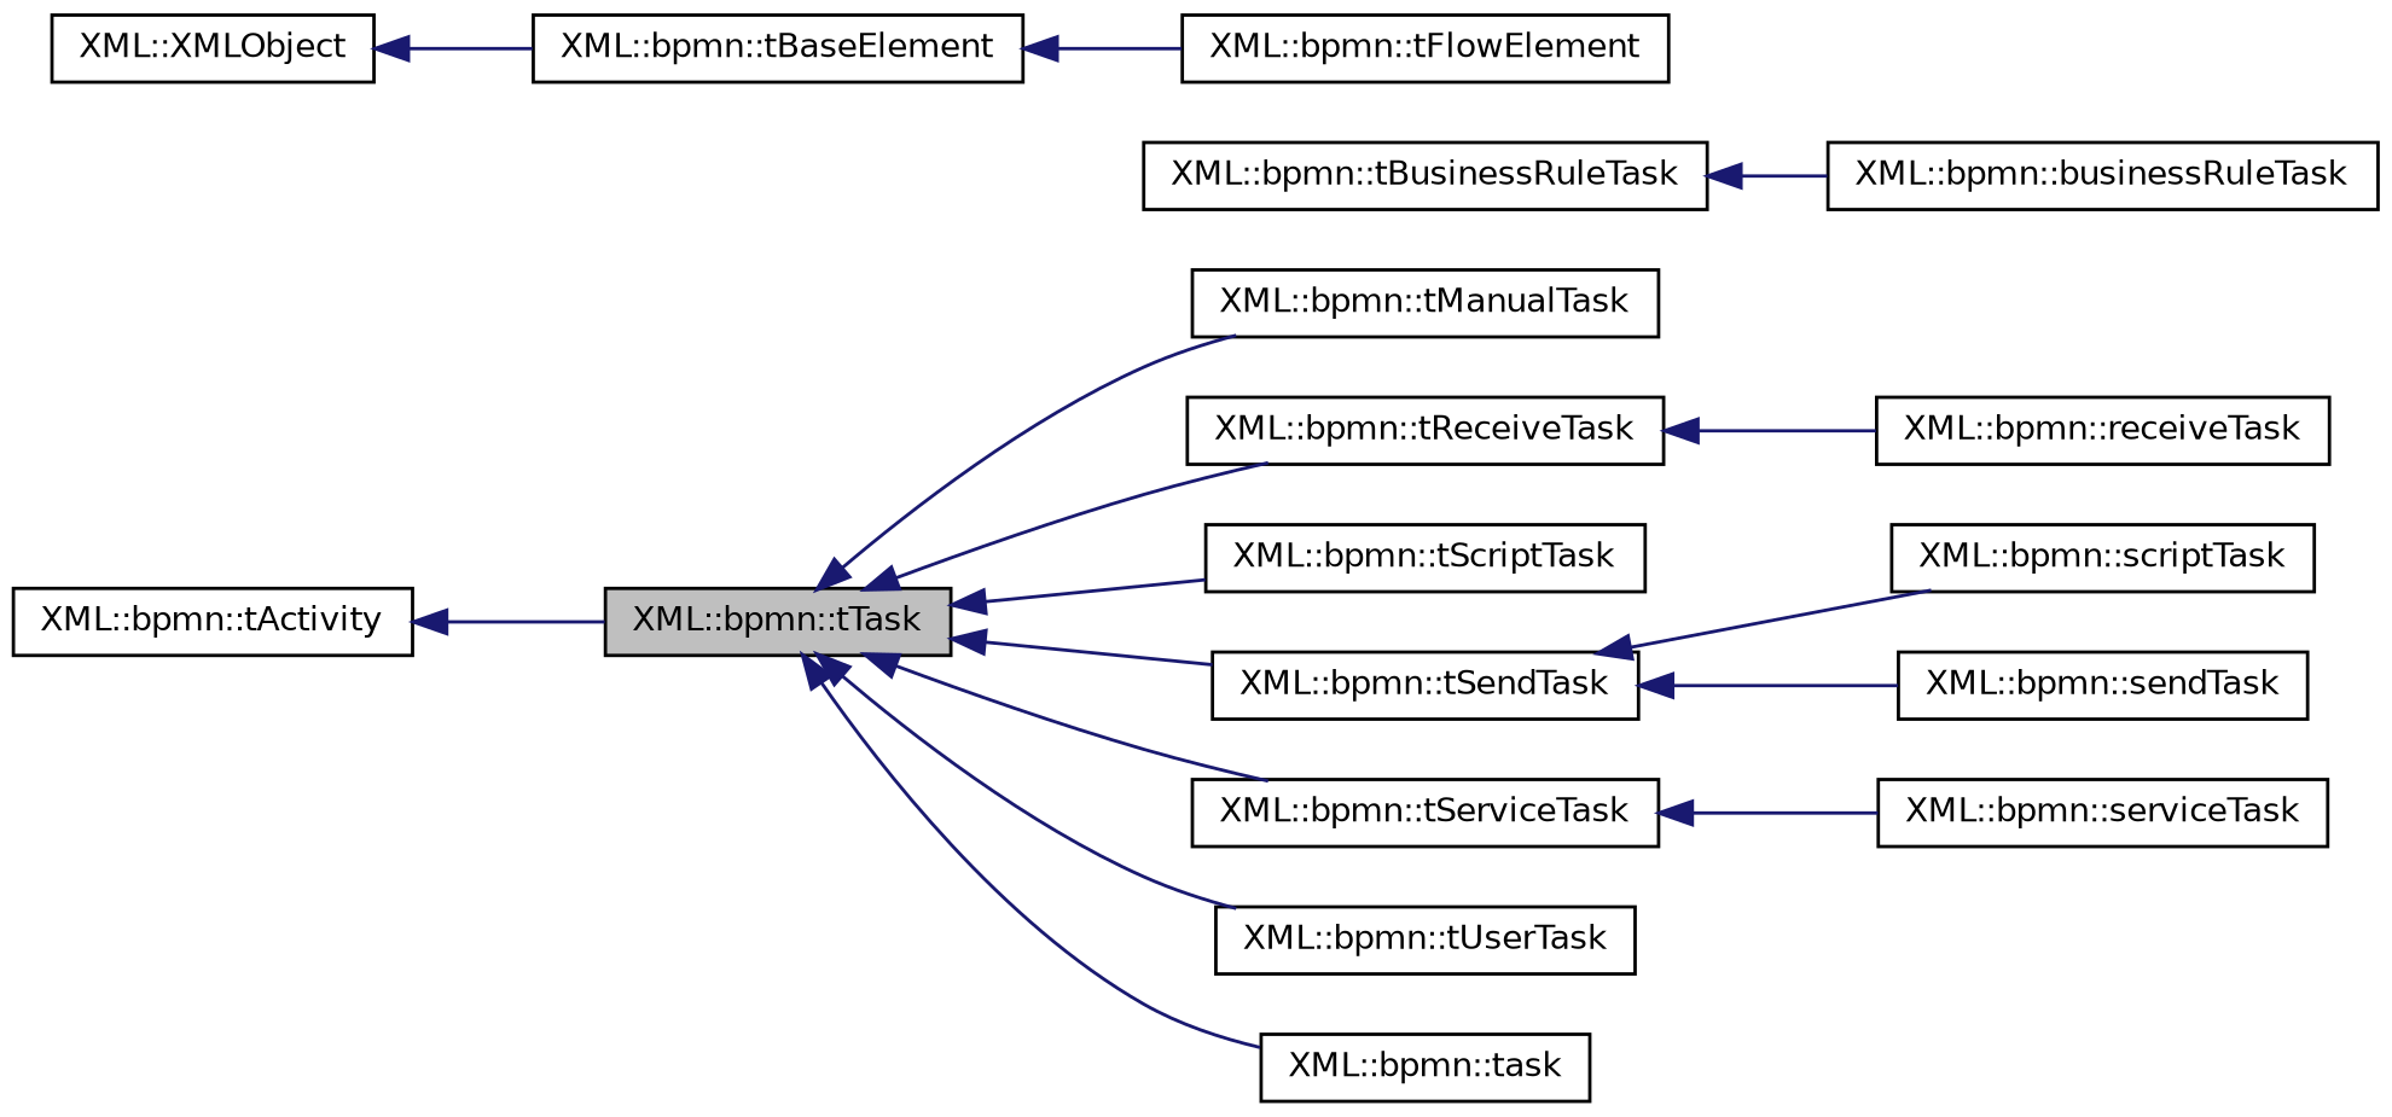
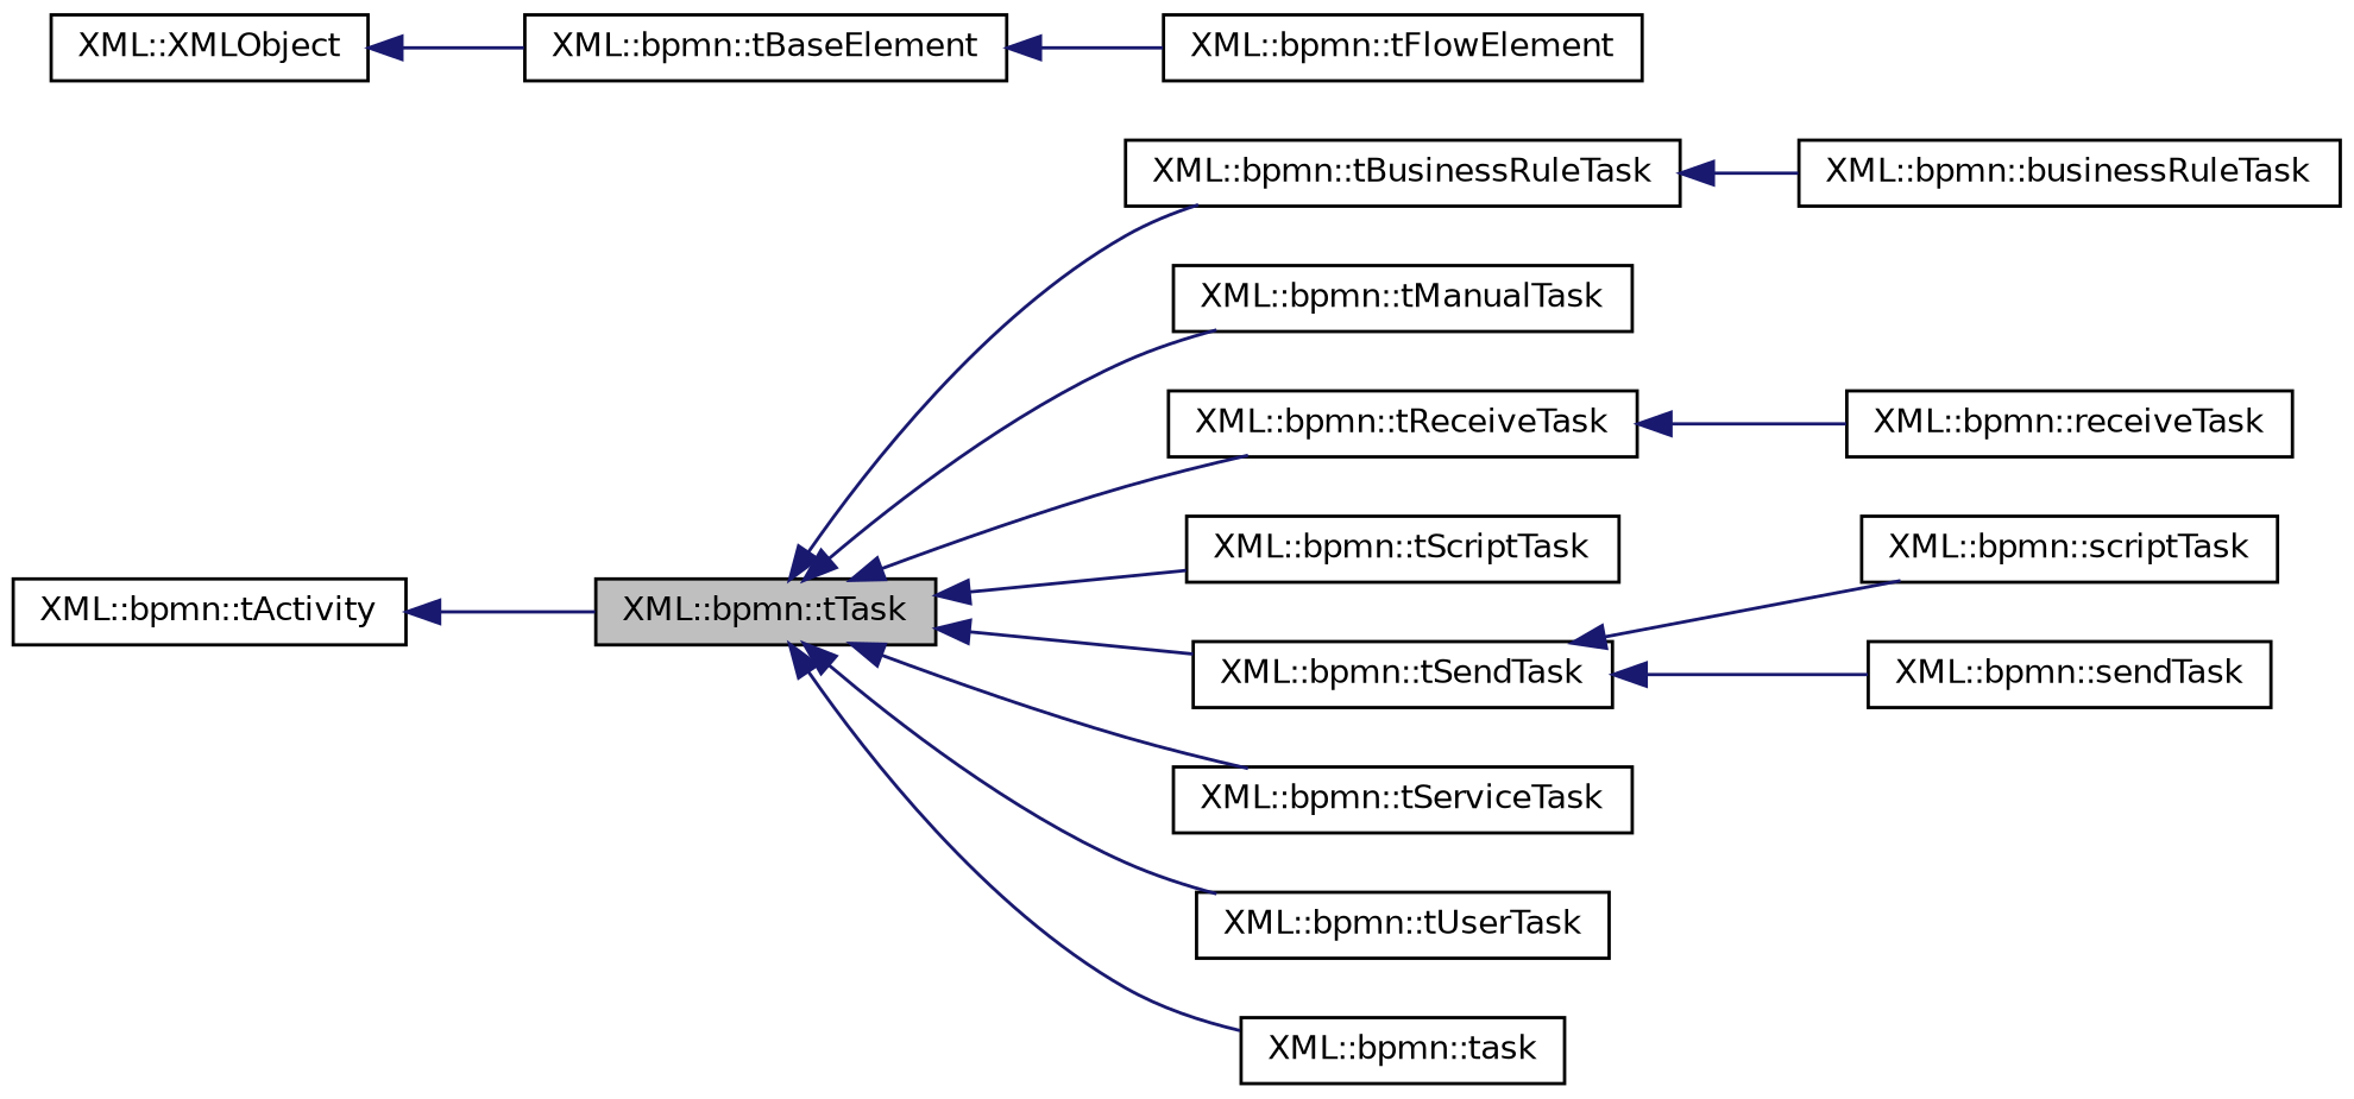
  digraph {
    rankdir=LR
    node [color=black fillcolor=white fontname=Helvetica fontsize=10 shape=record style=filled]
    edge [color=midnightblue dir=back fontname=Helvetica fontsize=10 labelfontname=Helvetica labelfontsize=10 style=solid]
    n1 [fillcolor=grey75 fontcolor=black height=0.2 label="XML::bpmn::tTask" width=0.4]
    n2 [height=0.2 label="XML::bpmn::tBusinessRuleTask" width=0.4]
    n3 [height=0.2 label="XML::bpmn::tManualTask" width=0.4]
    n4 [height=0.2 label="XML::bpmn::tReceiveTask" width=0.4]
    n5 [height=0.2 label="XML::bpmn::tScriptTask" width=0.4]
    n6 [height=0.2 label="XML::bpmn::tSendTask" width=0.4]
    n7 [height=0.2 label="XML::bpmn::tServiceTask" width=0.4]
    n8 [height=0.2 label="XML::bpmn::tUserTask" width=0.4]
    n9 [height=0.2 label="XML::bpmn::task" width=0.4]
    n10 [height=0.2 label="XML::bpmn::businessRuleTask" width=0.4]
    n11 [height=0.2 label="XML::bpmn::receiveTask" width=0.4]
    n12 [height=0.2 label="XML::bpmn::scriptTask" width=0.4]
    n13 [height=0.2 label="XML::bpmn::sendTask" width=0.4]
-   n14 [height=0.2 label="XML::bpmn::serviceTask" width=0.4]
    n15 [height=0.2 label="XML::bpmn::tActivity" width=0.4]
    n16 [height=0.2 label="XML::bpmn::tFlowElement" width=0.4]
    n17 [height=0.2 label="XML::bpmn::tBaseElement" width=0.4]
    n18 [height=0.2 label="XML::XMLObject" width=0.4]
+   n1 -> n2
    n1 -> n3
    n1 -> n4
    n1 -> n5
    n1 -> n6
    n1 -> n7
    n1 -> n8
    n1 -> n9
    n2 -> n10
    n4 -> n11
    n6 -> n12
    n6 -> n13
-   n7 -> n14
    n15 -> n1
    n17 -> n16
    n18 -> n17
  }
